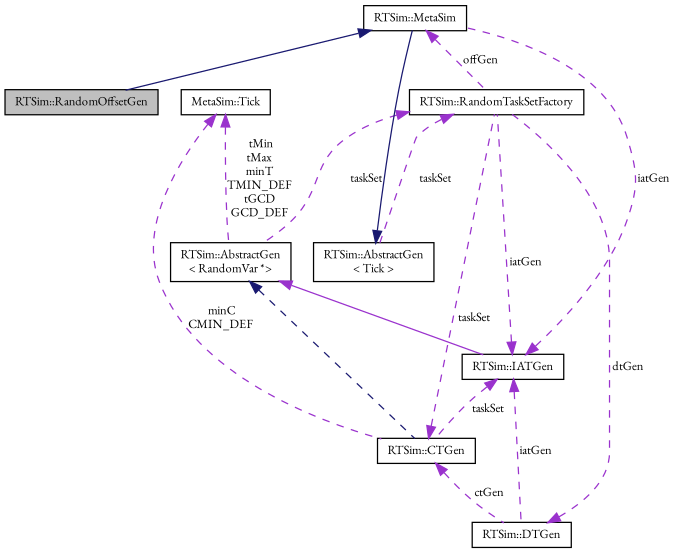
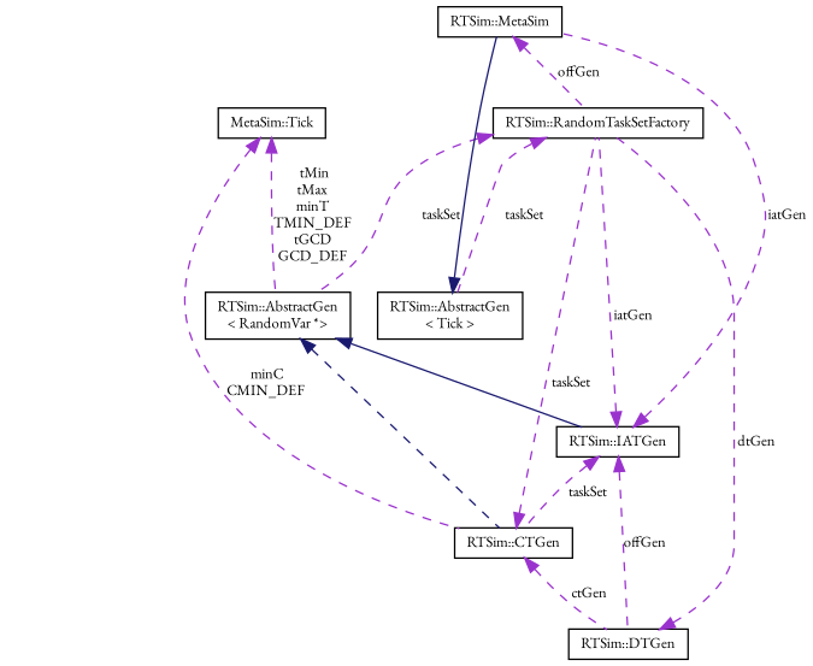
  digraph {
    fontname="EB Garamond"
    node [color=black fillcolor=white fontname="EB Garamond" fontsize=10 shape=record style=filled]
    edge [color=darkorchid3 dir=back fontname="EB Garamond" fontsize=10 labelfontname=Helvetica labelfontsize=10 style=dashed]
-   n1 [fillcolor=grey75 fontcolor=black height=0.2 label="RTSim::RandomOffsetGen" width=0.4]
    n2 [height=0.2 label="RTSim::MetaSim" width=0.4]
    n3 [height=0.2 label="RTSim::RandomTaskSetFactory" width=0.4]
    n4 [height=0.2 label="RTSim::AbstractGen\l\< Tick \>" width=0.4]
    n5 [height=0.2 label="RTSim::AbstractGen\l\< RandomVar *\>" width=0.4]
    n6 [height=0.2 label="RTSim::DTGen" width=0.4]
    n7 [height=0.2 label="RTSim::CTGen" width=0.4]
    n8 [height=0.2 label="RTSim::IATGen" width=0.4]
    n9 [height=0.2 label="MetaSim::Tick" width=0.4]
-   n2 -> n1 [color=midnightblue style=solid]
    n2 -> n3 [label=" offGen"]
    n3 -> n4 [label=" taskSet"]
    n3 -> n5 [label=" taskSet"]
    n4 -> n2 [color=midnightblue style=solid]
    n5 -> n7 [color=midnightblue]
-   n5 -> n8 [style=solid]
+   n5 -> n8 [color=midnightblue style=solid]
    n6 -> n3 [label=" dtGen"]
    n7 -> n3 [label=" taskSet"]
    n7 -> n6 [label=" ctGen"]
    n8 -> n2 [label=" iatGen"]
    n8 -> n3 [label=" iatGen"]
-   n8 -> n6 [label=" iatGen"]
+   n8 -> n6 [label=" offGen"]
    n8 -> n7 [label=" taskSet"]
    n9 -> n5 [label=" tMin\ntMax\nminT\nTMIN_DEF\ntGCD\nGCD_DEF"]
    n9 -> n7 [label=" minC\nCMIN_DEF"]
  }
